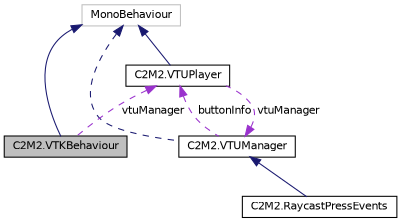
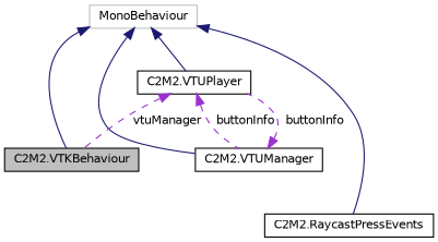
  digraph {
    node [color=black fillcolor=white fontname=Helvetica fontsize=10 shape=record style=filled]
    edge [color=midnightblue dir=back fontname=Helvetica fontsize=10 labelfontname=Helvetica labelfontsize=10 style=solid]
    n1 [fillcolor=grey75 fontcolor=black height=0.2 label="C2M2.VTKBehaviour" width=0.4]
    n2 [color=grey75 height=0.2 label=MonoBehaviour width=0.4]
    n3 [height=0.2 label="C2M2.VTUPlayer" width=0.4]
    n4 [height=0.2 label="C2M2.RaycastPressEvents" width=0.4]
    n5 [height=0.2 label="C2M2.VTUManager" width=0.4]
    n2 -> n1
    n2 -> n3
-   n5 -> n4
-   n2 -> n5 [style=dashed]
+   n2 -> n4
+   n2 -> n5
    n3 -> n1 [color=darkorchid3 label=" vtuManager" style=dashed]
    n3 -> n5 [color=darkorchid3 label=" buttonInfo" style=dashed]
-   n5 -> n3 [color=darkorchid3 label=" vtuManager" style=dashed]
+   n5 -> n3 [color=darkorchid3 label=" buttonInfo" style=dashed]
  }
